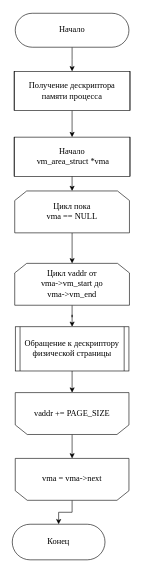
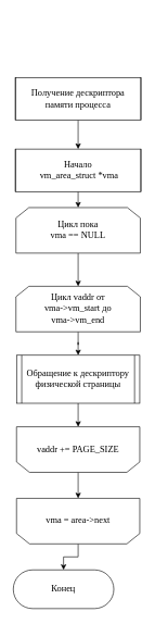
  <mxCell id="0" />
  <mxCell id="1" parent="0" />
- <mxCell id="2" style="edgeStyle=orthogonalEdgeStyle;rounded=0;jumpStyle=none;html=1;entryX=0.5;entryY=0;entryDx=0;entryDy=0;fontFamily=Times New Roman;fontSize=14;fontColor=default;startArrow=none;startFill=0;endArrow=classic;endFill=1;" parent="1" source="3" target="5" edge="1"><mxGeometry relative="1" as="geometry" /></mxCell>
- <mxCell id="3" value="Начало" style="rounded=1;whiteSpace=wrap;html=1;arcSize=50;fontSize=14;fontFamily=Times New Roman;" parent="1" vertex="1"><mxGeometry x="24.99" y="20" width="190" height="56.75" as="geometry" /></mxCell>
  <mxCell id="4" style="edgeStyle=orthogonalEdgeStyle;rounded=0;orthogonalLoop=1;jettySize=auto;html=1;exitX=0.5;exitY=1;exitDx=0;exitDy=0;entryX=0.5;entryY=0;entryDx=0;entryDy=0;" parent="1" source="5" target="8" edge="1"><mxGeometry relative="1" as="geometry"><mxPoint x="119.99" y="227" as="targetPoint" /></mxGeometry></mxCell>
  <mxCell id="5" value="Получение дескриптора &lt;br&gt;памяти процесса" style="shape=process;whiteSpace=wrap;html=1;backgroundOutline=1;fontSize=14;size=0;fontFamily=Times New Roman;" parent="1" vertex="1"><mxGeometry x="23.24" y="117" width="193.5" height="65.5" as="geometry" /></mxCell>
  <mxCell id="6" value="Конец" style="rounded=1;whiteSpace=wrap;html=1;arcSize=50;fontSize=14;fontFamily=Times New Roman;" parent="1" vertex="1"><mxGeometry x="20" y="874" width="155" height="59.5" as="geometry" /></mxCell>
  <mxCell id="7" style="edgeStyle=orthogonalEdgeStyle;rounded=0;orthogonalLoop=1;jettySize=auto;html=1;exitX=0.5;exitY=1;exitDx=0;exitDy=0;entryX=0.5;entryY=0;entryDx=0;entryDy=0;fontFamily=Times New Roman;fontSize=14;" parent="1" source="8" target="10" edge="1"><mxGeometry relative="1" as="geometry" /></mxCell>
  <mxCell id="8" value="Начало&lt;br&gt;&amp;nbsp;vm_area_struct *vma" style="shape=process;whiteSpace=wrap;html=1;backgroundOutline=1;fontSize=14;size=0;fontFamily=Times New Roman;" parent="1" vertex="1"><mxGeometry x="23.24" y="227" width="193.5" height="65.5" as="geometry" /></mxCell>
  <mxCell id="9" style="edgeStyle=orthogonalEdgeStyle;rounded=0;orthogonalLoop=1;jettySize=auto;html=1;exitX=0.5;exitY=1;exitDx=0;exitDy=0;entryX=0.5;entryY=0;entryDx=0;entryDy=0;fontFamily=Times New Roman;fontSize=14;" parent="1" source="10" target="14" edge="1"><mxGeometry relative="1" as="geometry" /></mxCell>
  <mxCell id="10" value="&lt;font face=&quot;Times New Roman&quot;&gt;&lt;span style=&quot;font-size: 14px;&quot;&gt;Цикл пока&lt;br&gt;vma == NULL&lt;/span&gt;&lt;/font&gt;" style="shape=loopLimit;whiteSpace=wrap;html=1;strokeWidth=1;" parent="1" vertex="1"><mxGeometry x="24.12" y="317" width="191.75" height="70" as="geometry" /></mxCell>
  <mxCell id="11" style="edgeStyle=orthogonalEdgeStyle;rounded=0;orthogonalLoop=1;jettySize=auto;html=1;exitX=0.5;exitY=1;exitDx=0;exitDy=0;fontFamily=Times New Roman;fontSize=14;" parent="1" source="14" target="18" edge="1"><mxGeometry relative="1" as="geometry"><mxPoint x="119.99" y="621.87" as="sourcePoint" /></mxGeometry></mxCell>
  <mxCell id="12" style="edgeStyle=orthogonalEdgeStyle;rounded=0;orthogonalLoop=1;jettySize=auto;html=1;exitX=0.5;exitY=0;exitDx=0;exitDy=0;entryX=0.5;entryY=0;entryDx=0;entryDy=0;fontFamily=Times New Roman;fontSize=14;" parent="1" source="13" target="6" edge="1"><mxGeometry relative="1" as="geometry" /></mxCell>
- <mxCell id="13" value="vma = vma-&amp;gt;next" style="shape=loopLimit;whiteSpace=wrap;html=1;strokeWidth=1;direction=west;fontFamily=Times New Roman;fontSize=14;" parent="1" vertex="1"><mxGeometry x="25" y="764" width="190" height="70" as="geometry" /></mxCell>
+ <mxCell id="13" value="vma = area-&amp;gt;next" style="shape=loopLimit;whiteSpace=wrap;html=1;strokeWidth=1;direction=west;fontFamily=Times New Roman;fontSize=14;" parent="1" vertex="1"><mxGeometry x="25" y="764" width="190" height="70" as="geometry" /></mxCell>
  <mxCell id="14" value="&lt;font style=&quot;font-size: 14px;&quot; face=&quot;Times New Roman&quot;&gt;Цикл vaddr от&lt;br style=&quot;border-color: var(--border-color);&quot;&gt;&lt;span style=&quot;&quot;&gt;vma-&amp;gt;vm_start до&lt;/span&gt;&lt;br style=&quot;border-color: var(--border-color);&quot;&gt;&lt;span style=&quot;&quot;&gt;vma-&amp;gt;vm_end&lt;/span&gt;&lt;/font&gt;" style="shape=loopLimit;whiteSpace=wrap;html=1;strokeWidth=1;" parent="1" vertex="1"><mxGeometry x="24.12" y="438" width="191.75" height="70" as="geometry" /></mxCell>
  <mxCell id="15" style="edgeStyle=orthogonalEdgeStyle;rounded=0;orthogonalLoop=1;jettySize=auto;html=1;exitX=0.5;exitY=0;exitDx=0;exitDy=0;entryX=0.5;entryY=1;entryDx=0;entryDy=0;fontFamily=Times New Roman;fontSize=14;" parent="1" source="16" target="13" edge="1"><mxGeometry relative="1" as="geometry" /></mxCell>
  <mxCell id="16" value="vaddr += PAGE_SIZE" style="shape=loopLimit;whiteSpace=wrap;html=1;strokeWidth=1;direction=west;fontFamily=Times New Roman;fontSize=14;" parent="1" vertex="1"><mxGeometry x="25.01" y="654" width="190" height="70" as="geometry" /></mxCell>
  <mxCell id="17" style="edgeStyle=orthogonalEdgeStyle;rounded=0;orthogonalLoop=1;jettySize=auto;html=1;exitX=0.5;exitY=1;exitDx=0;exitDy=0;entryX=0.5;entryY=1;entryDx=0;entryDy=0;fontFamily=Times New Roman;fontSize=14;" parent="1" source="18" target="16" edge="1"><mxGeometry relative="1" as="geometry" /></mxCell>
  <mxCell id="18" value="Обращение к дескриптору физической страницы" style="shape=process;whiteSpace=wrap;html=1;backgroundOutline=1;fontSize=14;size=0.042;fontFamily=Times New Roman;" parent="1" vertex="1"><mxGeometry x="25.01" y="544" width="190" height="73.87" as="geometry" /></mxCell>
